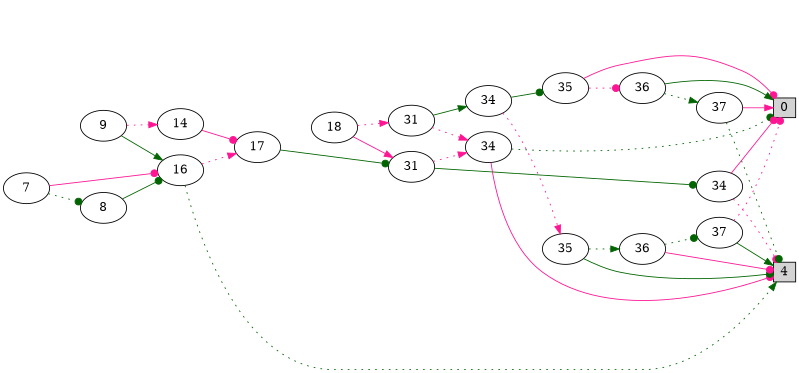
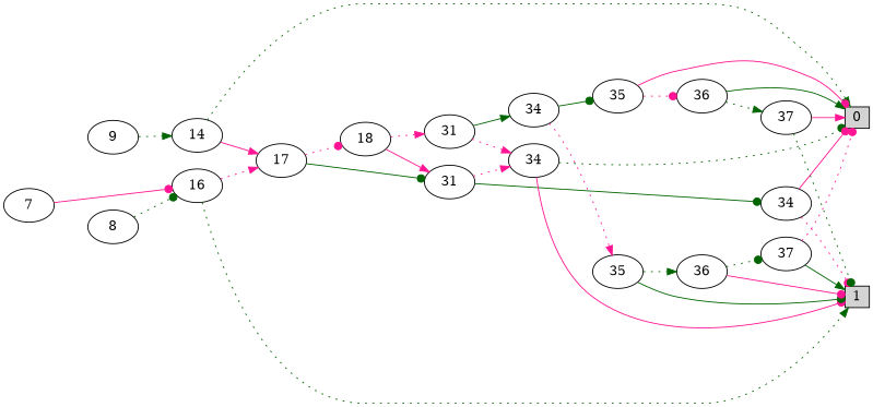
  digraph {
    rankdir=LR
    edge [arrowhead=dot color=darkgreen style=dotted]
    n1 [height=0.3 label=0 shape=box style=filled width=0.3]
-   n2 [height=0.3 label=4 shape=box style=filled width=0.3]
+   n2 [height=0.3 label=1 shape=box style=filled width=0.3]
    n3 [label=7]
    n4 [label=8]
    n5 [label=16]
    n6 [label=17]
    n7 [label=9]
    n8 [label=14]
    n9 [label=18]
    n10 [label=31]
    n11 [label=31]
    n12 [label=34]
    n13 [label=34]
    n14 [label=34]
    n15 [label=35]
    n16 [label=35]
    n17 [label=36]
    n18 [label=36]
    n19 [label=37]
    n20 [label=37]
-   n3 -> n4
    n3 -> n5 [color=deeppink style=filled]
-   n4 -> n5 [style=filled]
+   n4 -> n5
    n5 -> n2 [arrowhead=normal]
    n5 -> n6 [arrowhead=normal color=deeppink]
+   n6 -> n9 [color=deeppink]
    n6 -> n10 [style=filled]
-   n7 -> n5 [arrowhead=normal style=filled]
-   n7 -> n8 [arrowhead=normal color=deeppink]
-   n8 -> n6 [color=deeppink style=filled]
+   n7 -> n8 [arrowhead=normal]
+   n8 -> n1 [arrowhead=normal]
+   n8 -> n6 [arrowhead=normal color=deeppink style=filled]
    n9 -> n10 [arrowhead=normal color=deeppink style=filled]
    n9 -> n11 [arrowhead=normal color=deeppink]
    n10 -> n12 [arrowhead=normal color=deeppink]
    n10 -> n13 [style=filled]
    n11 -> n12 [arrowhead=normal color=deeppink]
    n11 -> n14 [arrowhead=normal style=filled]
    n12 -> n1
    n12 -> n2 [color=deeppink style=filled]
    n13 -> n1 [color=deeppink style=filled]
    n13 -> n2 [color=deeppink]
    n14 -> n15 [arrowhead=normal color=deeppink]
    n14 -> n16 [style=filled]
    n15 -> n2 [style=filled]
    n15 -> n17 [arrowhead=normal]
    n16 -> n1 [color=deeppink style=filled]
    n16 -> n18 [color=deeppink]
    n17 -> n2 [color=deeppink style=filled]
    n17 -> n19
    n18 -> n1 [arrowhead=normal style=filled]
    n18 -> n20 [arrowhead=normal]
    n19 -> n1 [color=deeppink]
    n19 -> n2 [arrowhead=normal style=filled]
    n20 -> n1 [arrowhead=normal color=deeppink style=filled]
    n20 -> n2
  }
